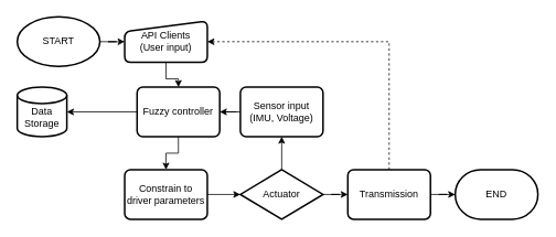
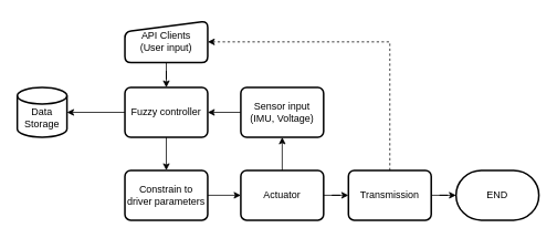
  <mxCell id="0" />
  <mxCell id="1" parent="0" />
  <mxCell id="2" style="edgeStyle=orthogonalEdgeStyle;rounded=0;orthogonalLoop=1;jettySize=auto;html=1;entryX=1;entryY=0.5;entryDx=0;entryDy=0;entryPerimeter=0;" edge="1" parent="1" source="4" target="20"><mxGeometry relative="1" as="geometry" /></mxCell>
  <mxCell id="3" style="edgeStyle=orthogonalEdgeStyle;rounded=0;orthogonalLoop=1;jettySize=auto;html=1;entryX=0.5;entryY=0;entryDx=0;entryDy=0;" edge="1" parent="1" source="4" target="11"><mxGeometry relative="1" as="geometry" /></mxCell>
- <mxCell id="4" value="Fuzzy controller" style="rounded=1;whiteSpace=wrap;html=1;absoluteArcSize=1;arcSize=14;strokeWidth=2;" vertex="1" parent="1"><mxGeometry x="165" y="105" width="100" height="60" as="geometry" /></mxCell>
+ <mxCell id="4" value="Fuzzy controller" style="rounded=1;whiteSpace=wrap;html=1;absoluteArcSize=1;arcSize=14;strokeWidth=2;" vertex="1" parent="1"><mxGeometry x="150" y="105" width="100" height="60" as="geometry" /></mxCell>
  <mxCell id="5" value="END" style="strokeWidth=2;html=1;shape=mxgraph.flowchart.terminator;whiteSpace=wrap;" vertex="1" parent="1"><mxGeometry x="550" y="205" width="100" height="60" as="geometry" /></mxCell>
- <mxCell id="6" value="" style="edgeStyle=orthogonalEdgeStyle;rounded=0;orthogonalLoop=1;jettySize=auto;html=1;" edge="1" parent="1" source="7" target="9"><mxGeometry relative="1" as="geometry" /></mxCell>
- <mxCell id="7" value="START" style="strokeWidth=2;html=1;shape=mxgraph.flowchart.start_1;whiteSpace=wrap;" vertex="1" parent="1"><mxGeometry x="20" y="20" width="100" height="60" as="geometry" /></mxCell>
  <mxCell id="8" style="edgeStyle=orthogonalEdgeStyle;rounded=0;orthogonalLoop=1;jettySize=auto;html=1;entryX=0.5;entryY=0;entryDx=0;entryDy=0;" edge="1" parent="1" source="9" target="4"><mxGeometry relative="1" as="geometry" /></mxCell>
  <mxCell id="9" value="API Clients&lt;br&gt;(User input)" style="html=1;strokeWidth=2;shape=manualInput;whiteSpace=wrap;rounded=1;size=13;arcSize=15;" vertex="1" parent="1"><mxGeometry x="150" y="25" width="100" height="50" as="geometry" /></mxCell>
  <mxCell id="10" value="" style="edgeStyle=orthogonalEdgeStyle;rounded=0;orthogonalLoop=1;jettySize=auto;html=1;" edge="1" parent="1" source="11" target="16"><mxGeometry relative="1" as="geometry" /></mxCell>
  <mxCell id="11" value="Constrain to driver parameters" style="rounded=1;whiteSpace=wrap;html=1;absoluteArcSize=1;arcSize=14;strokeWidth=2;" vertex="1" parent="1"><mxGeometry x="150" y="205" width="100" height="60" as="geometry" /></mxCell>
  <mxCell id="12" value="" style="edgeStyle=orthogonalEdgeStyle;rounded=0;orthogonalLoop=1;jettySize=auto;html=1;" edge="1" parent="1" source="13" target="4"><mxGeometry relative="1" as="geometry" /></mxCell>
  <mxCell id="13" value="Sensor input&lt;br&gt;(IMU, Voltage)" style="rounded=1;whiteSpace=wrap;html=1;absoluteArcSize=1;arcSize=14;strokeWidth=2;" vertex="1" parent="1"><mxGeometry x="290" y="105" width="100" height="60" as="geometry" /></mxCell>
  <mxCell id="14" value="" style="edgeStyle=orthogonalEdgeStyle;rounded=0;orthogonalLoop=1;jettySize=auto;html=1;" edge="1" parent="1" source="16" target="19"><mxGeometry relative="1" as="geometry" /></mxCell>
  <mxCell id="15" value="" style="edgeStyle=orthogonalEdgeStyle;rounded=0;orthogonalLoop=1;jettySize=auto;html=1;" edge="1" parent="1" source="16" target="13"><mxGeometry relative="1" as="geometry" /></mxCell>
- <mxCell id="16" value="Actuator" style="rhombus;whiteSpace=wrap;html=1;absoluteArcSize=1;arcSize=14;strokeWidth=2;" vertex="1" parent="1"><mxGeometry x="290" y="205" width="100" height="60" as="geometry" /></mxCell>
+ <mxCell id="16" value="Actuator" style="rounded=1;whiteSpace=wrap;html=1;absoluteArcSize=1;arcSize=14;strokeWidth=2;" vertex="1" parent="1"><mxGeometry x="290" y="205" width="100" height="60" as="geometry" /></mxCell>
  <mxCell id="17" style="edgeStyle=orthogonalEdgeStyle;rounded=0;orthogonalLoop=1;jettySize=auto;html=1;entryX=1;entryY=0.5;entryDx=0;entryDy=0;exitX=0.5;exitY=0;exitDx=0;exitDy=0;dashed=1;" edge="1" parent="1" source="19" target="9"><mxGeometry relative="1" as="geometry"><Array as="points"><mxPoint x="470" y="50" /></Array></mxGeometry></mxCell>
  <mxCell id="18" style="edgeStyle=orthogonalEdgeStyle;rounded=0;orthogonalLoop=1;jettySize=auto;html=1;entryX=0;entryY=0.5;entryDx=0;entryDy=0;entryPerimeter=0;" edge="1" parent="1" source="19" target="5"><mxGeometry relative="1" as="geometry" /></mxCell>
  <mxCell id="19" value="Transmission" style="rounded=1;whiteSpace=wrap;html=1;absoluteArcSize=1;arcSize=14;strokeWidth=2;" vertex="1" parent="1"><mxGeometry x="420" y="205" width="100" height="60" as="geometry" /></mxCell>
  <mxCell id="20" value="&lt;br&gt;Data&lt;br&gt;Storage" style="strokeWidth=2;html=1;shape=mxgraph.flowchart.database;whiteSpace=wrap;" vertex="1" parent="1"><mxGeometry x="20" y="105" width="60" height="60" as="geometry" /></mxCell>
